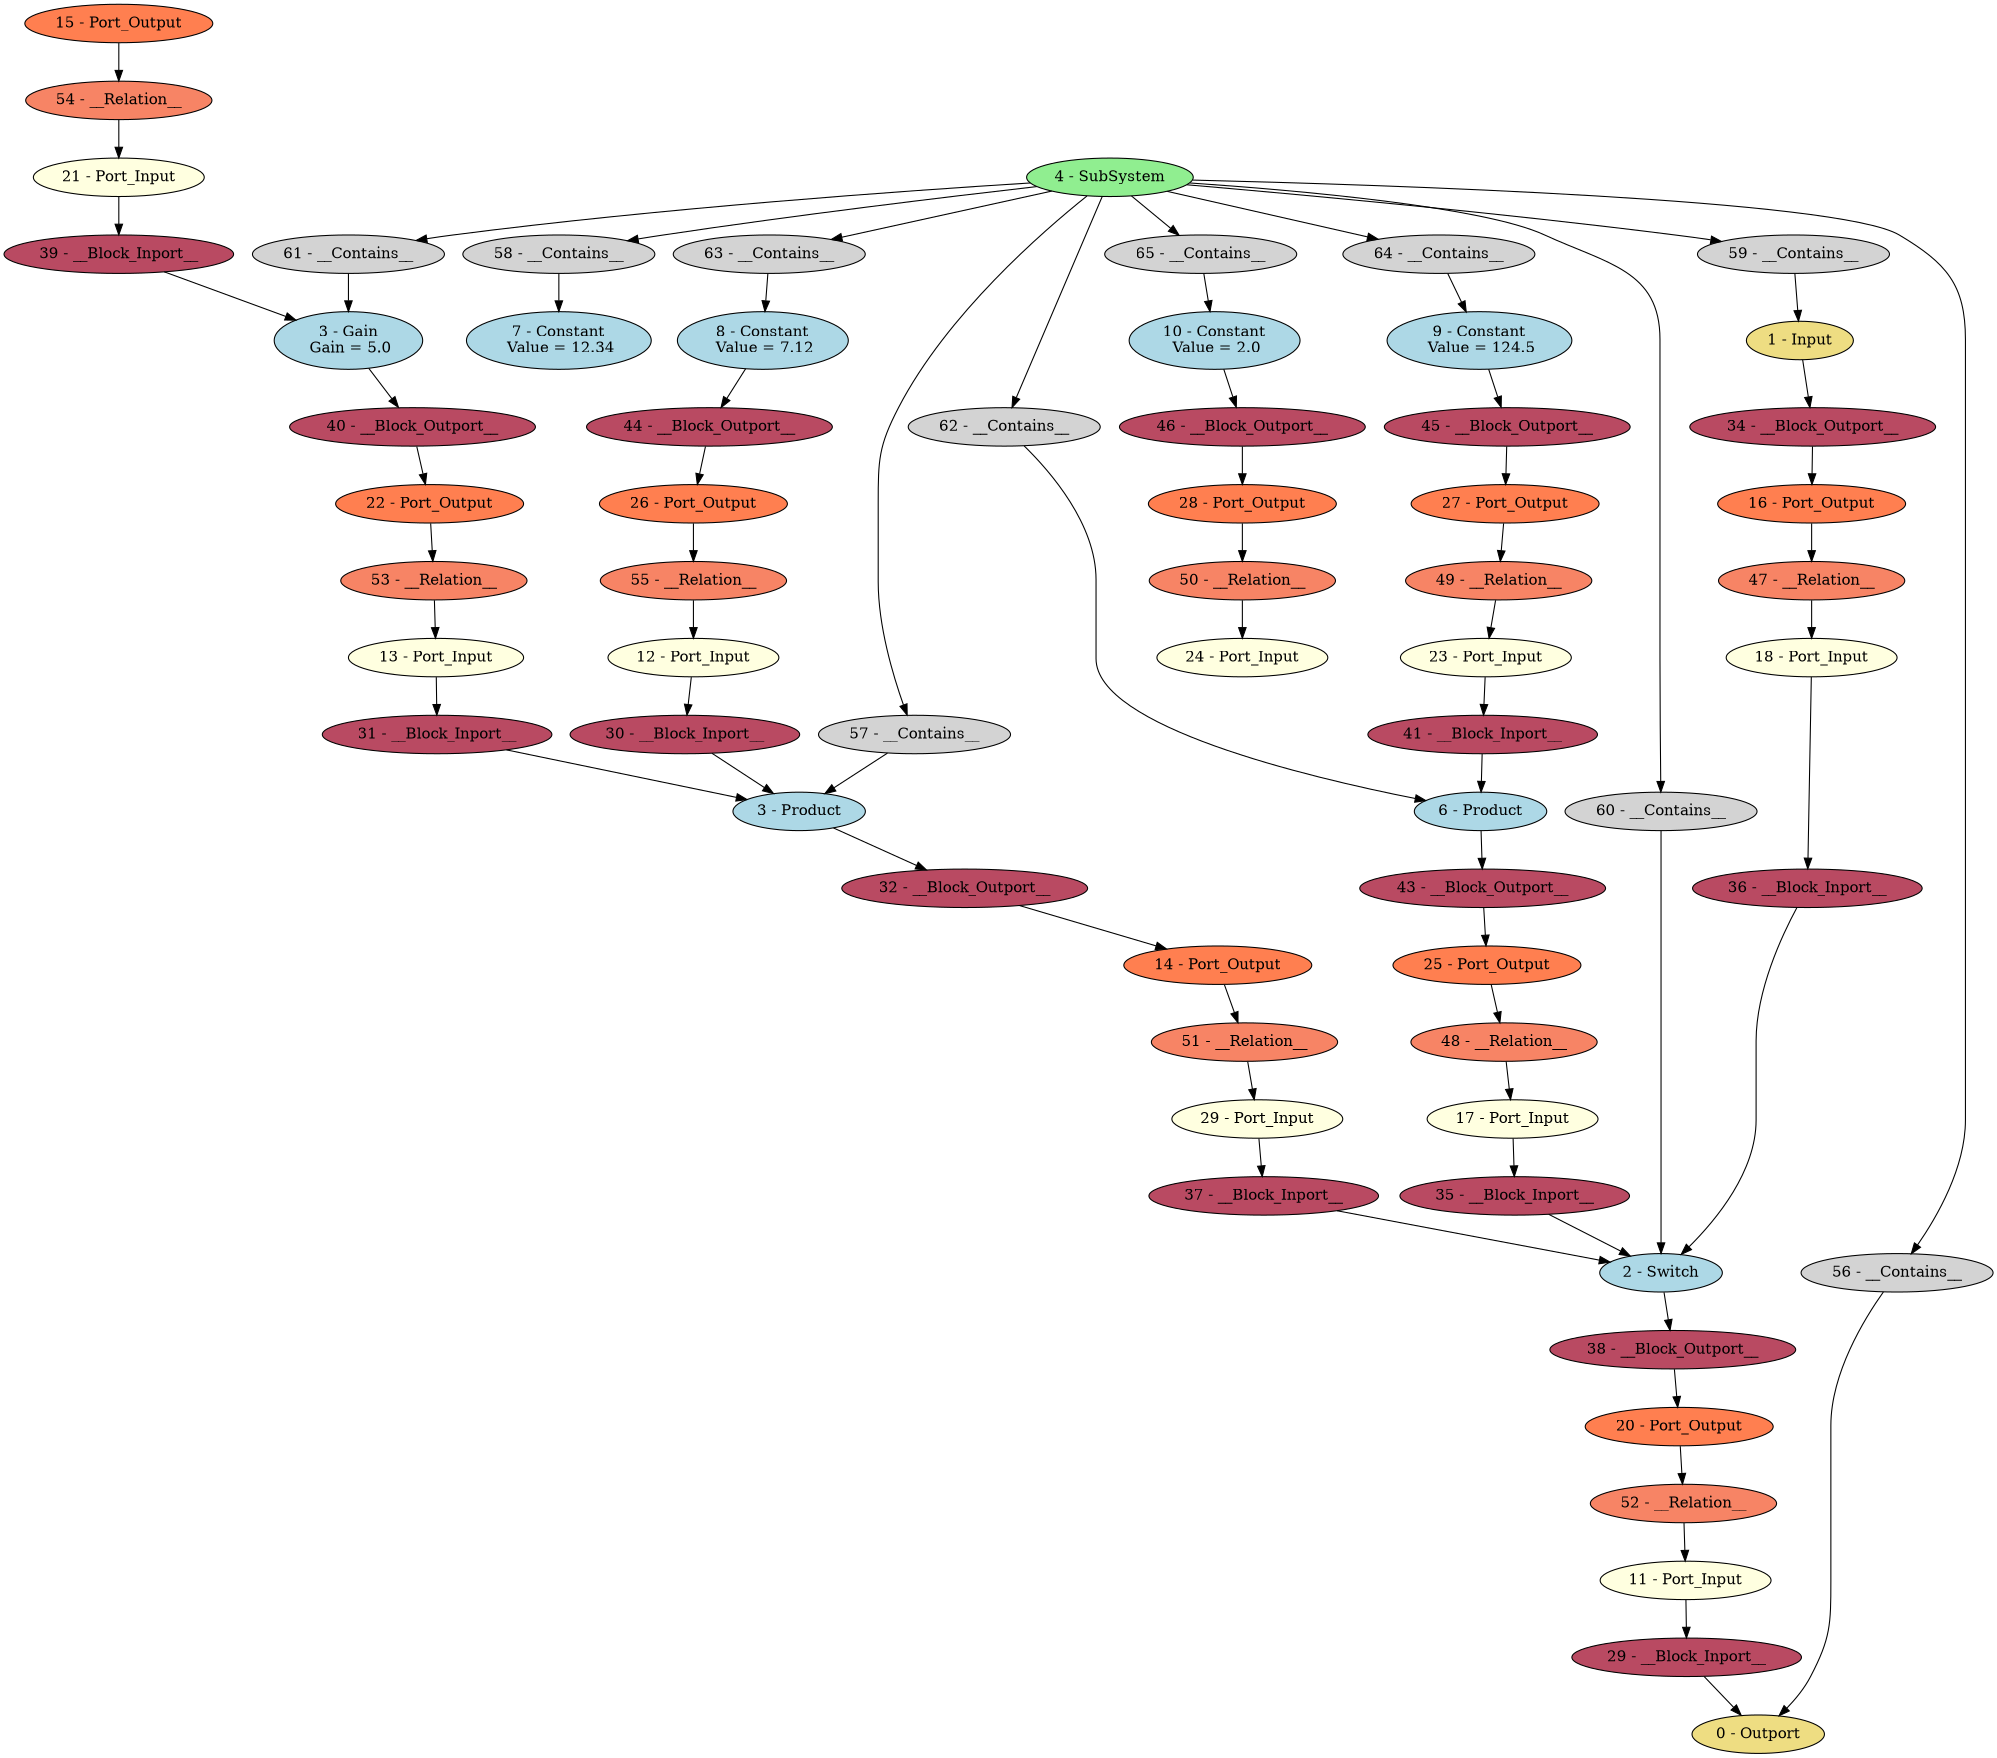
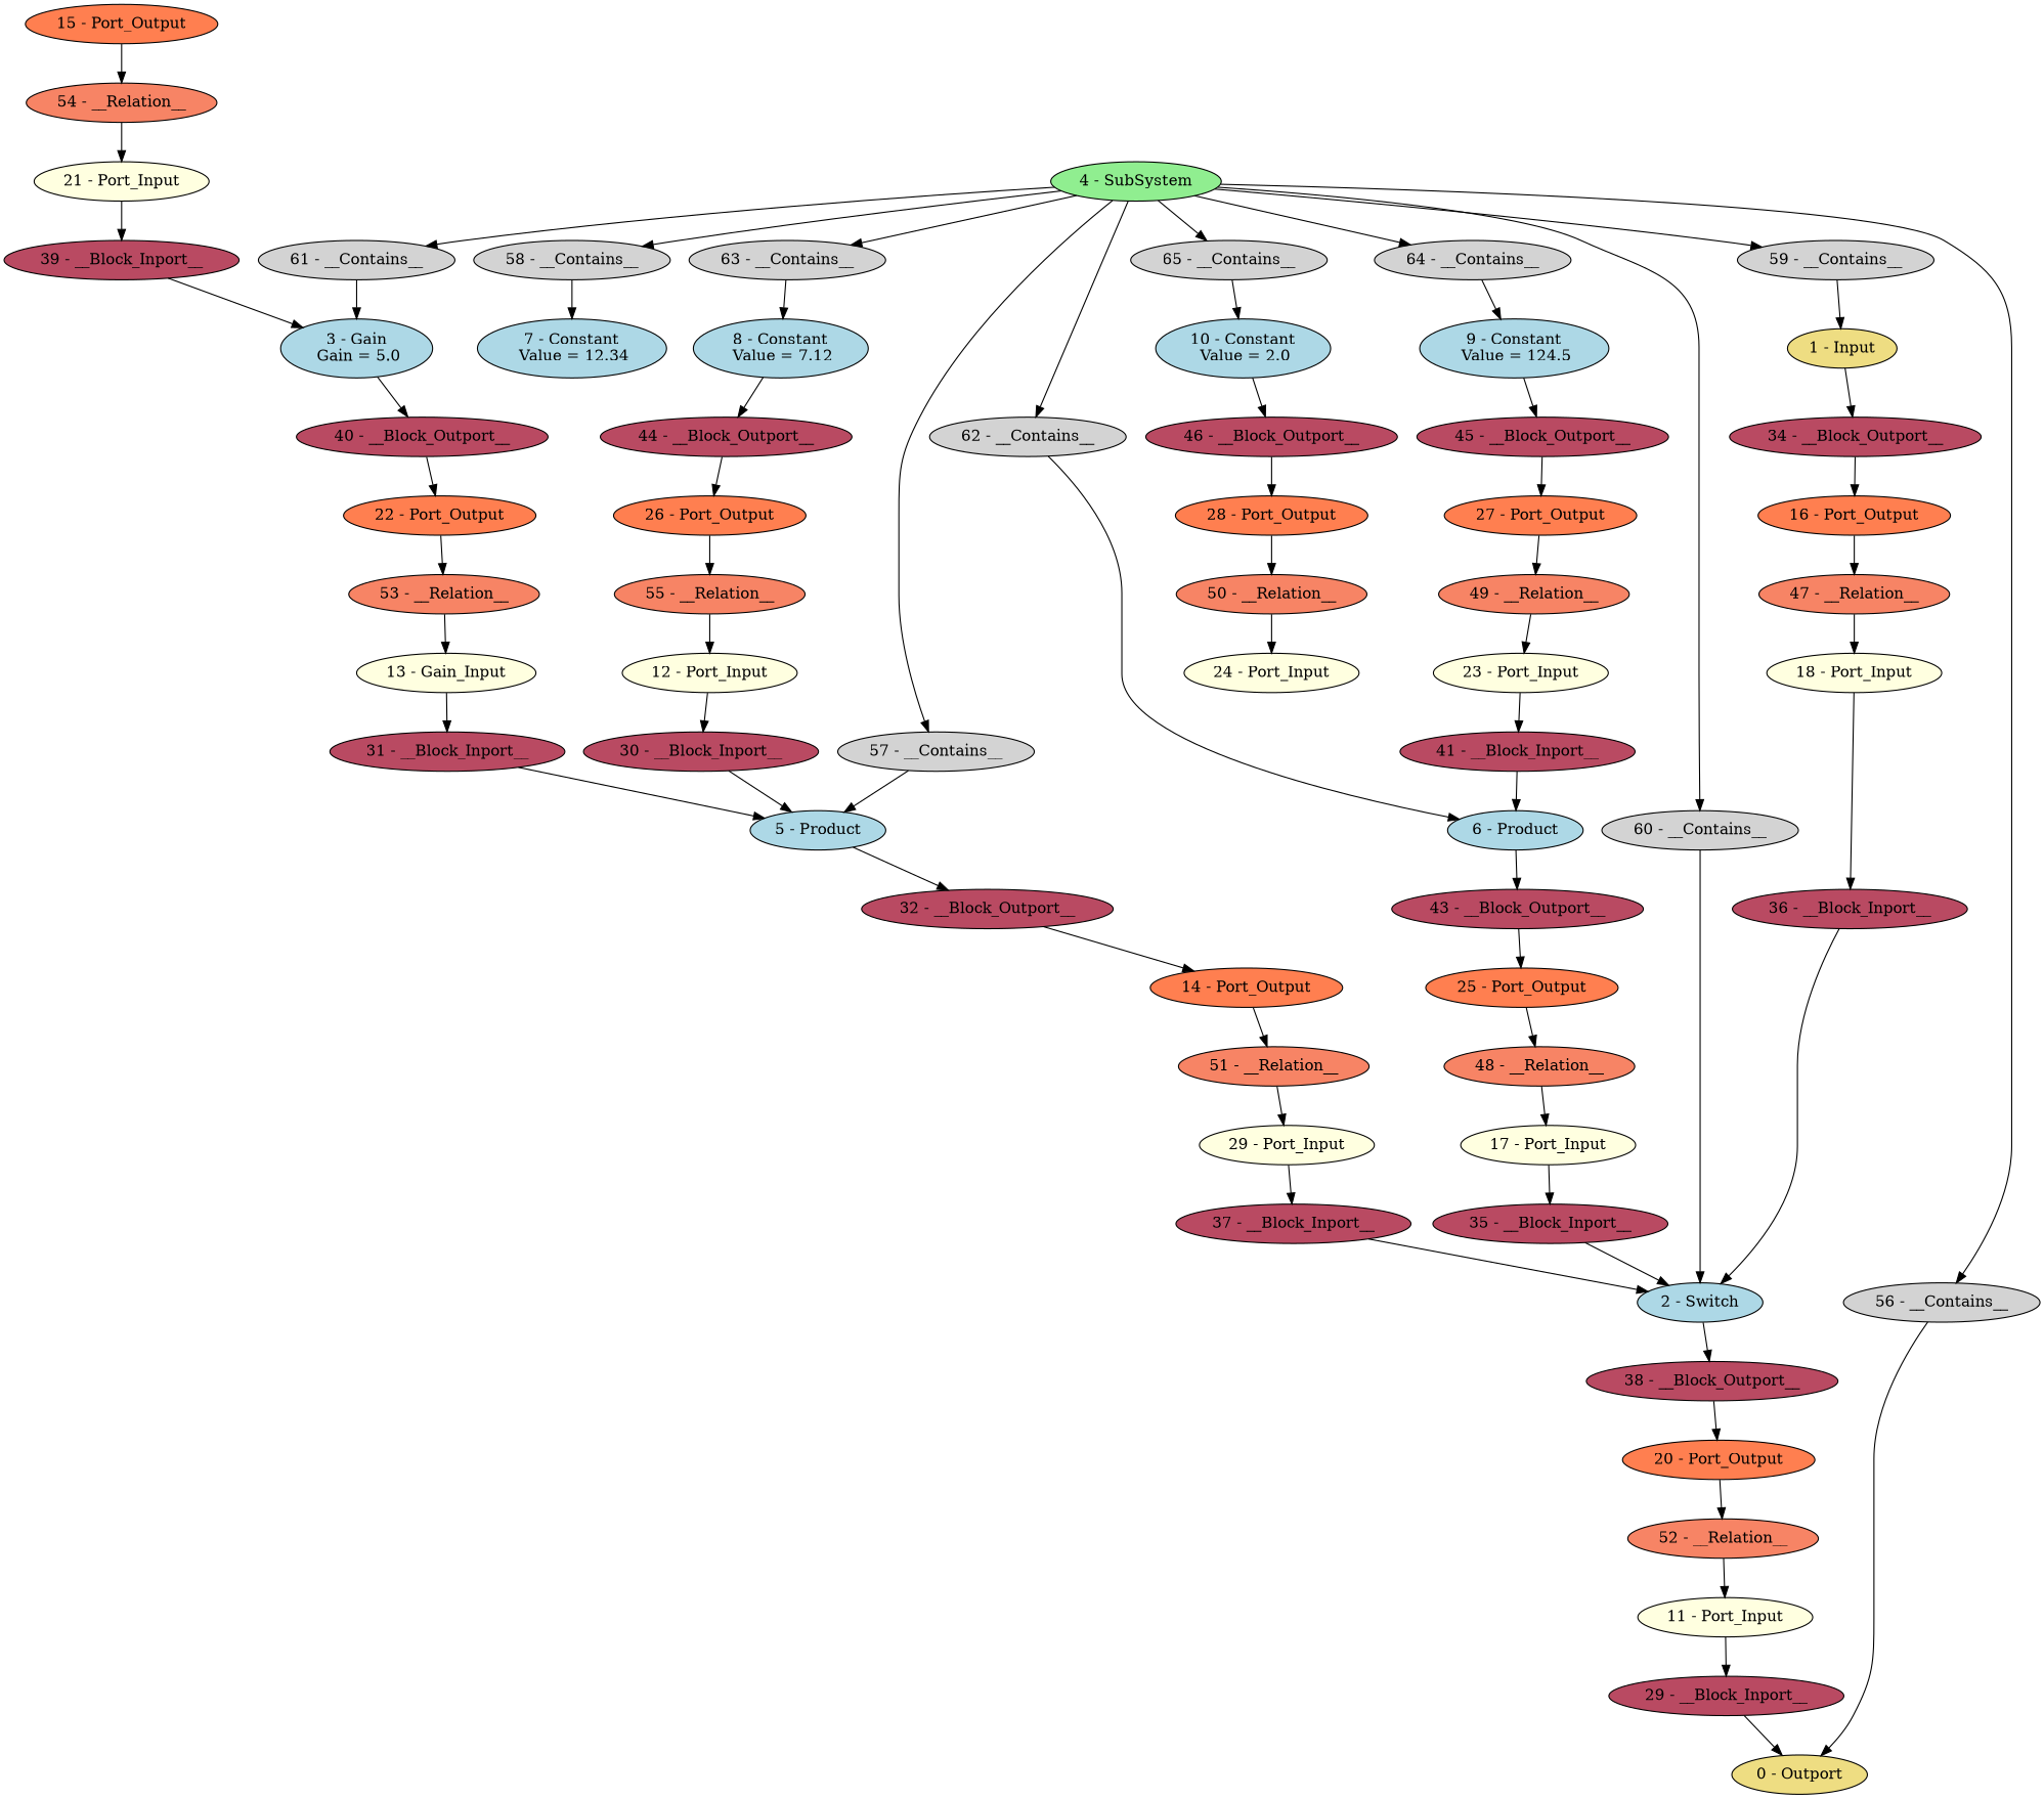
  digraph {
    node [fillcolor="#b94a62" style=filled]
    "0 - Outport" [fillcolor=lightgoldenrod]
    n2 [fillcolor=lightgoldenrod label="1 - Input"]
    "34 - __Block_Outport__"
    "16 - Port_Output" [fillcolor=coral]
    "2 - Switch" [fillcolor=lightblue]
    "38 - __Block_Outport__"
    "20 - Port_Output" [fillcolor=coral]
    "3 - Gain\n Gain = 5.0" [fillcolor=lightblue]
    "40 - __Block_Outport__"
    "22 - Port_Output" [fillcolor=coral]
    "4 - SubSystem" [fillcolor=lightgreen]
    "56 - __Contains__" [fillcolor=lightgray]
    "57 - __Contains__" [fillcolor=lightgray]
    "58 - __Contains__" [fillcolor=lightgray]
    "59 - __Contains__" [fillcolor=lightgray]
    "60 - __Contains__" [fillcolor=lightgray]
    "61 - __Contains__" [fillcolor=lightgray]
    "62 - __Contains__" [fillcolor=lightgray]
    "63 - __Contains__" [fillcolor=lightgray]
    "64 - __Contains__" [fillcolor=lightgray]
    "65 - __Contains__" [fillcolor=lightgray]
-   "5 - Product" [fillcolor=lightblue label="3 - Product"]
+   "5 - Product" [fillcolor=lightblue]
    "7 - Constant\n Value = 12.34" [fillcolor=lightblue]
    "6 - Product" [fillcolor=lightblue]
    "8 - Constant\n Value = 7.12" [fillcolor=lightblue]
    "9 - Constant\n Value = 124.5" [fillcolor=lightblue]
    "10 - Constant\n Value = 2.0" [fillcolor=lightblue]
    "32 - __Block_Outport__"
    "14 - Port_Output" [fillcolor=coral]
    "43 - __Block_Outport__"
    "25 - Port_Output" [fillcolor=coral]
    "44 - __Block_Outport__"
    "26 - Port_Output" [fillcolor=coral]
    "45 - __Block_Outport__"
    "27 - Port_Output" [fillcolor=coral]
    "46 - __Block_Outport__"
    "28 - Port_Output" [fillcolor=coral]
    "11 - Port_Input" [fillcolor=lightyellow]
    "29 - __Block_Inport__"
    "12 - Port_Input" [fillcolor=lightyellow]
    "30 - __Block_Inport__"
-   "13 - Port_Input" [fillcolor=lightyellow]
+   "13 - Port_Input" [fillcolor=lightyellow label="13 - Gain_Input"]
    "31 - __Block_Inport__"
    "51 - __Relation__" [fillcolor="#f78465"]
    n45 [fillcolor=lightyellow label="29 - Port_Input"]
    "15 - Port_Output" [fillcolor=coral]
    "54 - __Relation__" [fillcolor="#f78465"]
    "21 - Port_Input" [fillcolor=lightyellow]
    "47 - __Relation__" [fillcolor="#f78465"]
    "18 - Port_Input" [fillcolor=lightyellow]
    "17 - Port_Input" [fillcolor=lightyellow]
    "35 - __Block_Inport__"
    "36 - __Block_Inport__"
    "37 - __Block_Inport__"
    "52 - __Relation__" [fillcolor="#f78465"]
    "39 - __Block_Inport__"
    "53 - __Relation__" [fillcolor="#f78465"]
    "23 - Port_Input" [fillcolor=lightyellow]
    "41 - __Block_Inport__"
    "24 - Port_Input" [fillcolor=lightyellow]
    "48 - __Relation__" [fillcolor="#f78465"]
    "55 - __Relation__" [fillcolor="#f78465"]
    "49 - __Relation__" [fillcolor="#f78465"]
    "50 - __Relation__" [fillcolor="#f78465"]
    n2 -> "34 - __Block_Outport__"
    "34 - __Block_Outport__" -> "16 - Port_Output"
    "16 - Port_Output" -> "47 - __Relation__"
    "2 - Switch" -> "38 - __Block_Outport__"
    "38 - __Block_Outport__" -> "20 - Port_Output"
    "20 - Port_Output" -> "52 - __Relation__"
    "3 - Gain\n Gain = 5.0" -> "40 - __Block_Outport__"
    "40 - __Block_Outport__" -> "22 - Port_Output"
    "22 - Port_Output" -> "53 - __Relation__"
    "4 - SubSystem" -> "56 - __Contains__"
    "4 - SubSystem" -> "57 - __Contains__"
    "4 - SubSystem" -> "58 - __Contains__"
    "4 - SubSystem" -> "59 - __Contains__"
    "4 - SubSystem" -> "60 - __Contains__"
    "4 - SubSystem" -> "61 - __Contains__"
    "4 - SubSystem" -> "62 - __Contains__"
    "4 - SubSystem" -> "63 - __Contains__"
    "4 - SubSystem" -> "64 - __Contains__"
    "4 - SubSystem" -> "65 - __Contains__"
    "56 - __Contains__" -> "0 - Outport"
    "57 - __Contains__" -> "5 - Product"
    "58 - __Contains__" -> "7 - Constant\n Value = 12.34"
    "59 - __Contains__" -> n2
    "60 - __Contains__" -> "2 - Switch"
    "61 - __Contains__" -> "3 - Gain\n Gain = 5.0"
    "62 - __Contains__" -> "6 - Product"
    "63 - __Contains__" -> "8 - Constant\n Value = 7.12"
    "64 - __Contains__" -> "9 - Constant\n Value = 124.5"
    "65 - __Contains__" -> "10 - Constant\n Value = 2.0"
    "5 - Product" -> "32 - __Block_Outport__"
    "6 - Product" -> "43 - __Block_Outport__"
    "8 - Constant\n Value = 7.12" -> "44 - __Block_Outport__"
    "9 - Constant\n Value = 124.5" -> "45 - __Block_Outport__"
    "10 - Constant\n Value = 2.0" -> "46 - __Block_Outport__"
    "32 - __Block_Outport__" -> "14 - Port_Output"
    "14 - Port_Output" -> "51 - __Relation__"
    "43 - __Block_Outport__" -> "25 - Port_Output"
    "25 - Port_Output" -> "48 - __Relation__"
    "44 - __Block_Outport__" -> "26 - Port_Output"
    "26 - Port_Output" -> "55 - __Relation__"
    "45 - __Block_Outport__" -> "27 - Port_Output"
    "27 - Port_Output" -> "49 - __Relation__"
    "46 - __Block_Outport__" -> "28 - Port_Output"
    "28 - Port_Output" -> "50 - __Relation__"
    "11 - Port_Input" -> "29 - __Block_Inport__"
    "29 - __Block_Inport__" -> "0 - Outport"
    "12 - Port_Input" -> "30 - __Block_Inport__"
    "30 - __Block_Inport__" -> "5 - Product"
    "13 - Port_Input" -> "31 - __Block_Inport__"
    "31 - __Block_Inport__" -> "5 - Product"
    "51 - __Relation__" -> n45
    n45 -> "37 - __Block_Inport__"
    "15 - Port_Output" -> "54 - __Relation__"
    "54 - __Relation__" -> "21 - Port_Input"
    "21 - Port_Input" -> "39 - __Block_Inport__"
    "47 - __Relation__" -> "18 - Port_Input"
    "18 - Port_Input" -> "36 - __Block_Inport__"
    "17 - Port_Input" -> "35 - __Block_Inport__"
    "35 - __Block_Inport__" -> "2 - Switch"
    "36 - __Block_Inport__" -> "2 - Switch"
    "37 - __Block_Inport__" -> "2 - Switch"
    "52 - __Relation__" -> "11 - Port_Input"
    "39 - __Block_Inport__" -> "3 - Gain\n Gain = 5.0"
    "53 - __Relation__" -> "13 - Port_Input"
    "23 - Port_Input" -> "41 - __Block_Inport__"
    "41 - __Block_Inport__" -> "6 - Product"
    "48 - __Relation__" -> "17 - Port_Input"
    "55 - __Relation__" -> "12 - Port_Input"
    "49 - __Relation__" -> "23 - Port_Input"
    "50 - __Relation__" -> "24 - Port_Input"
  }
